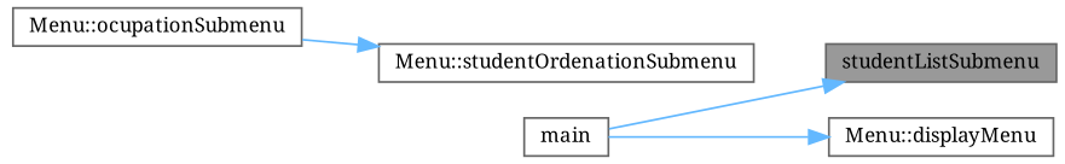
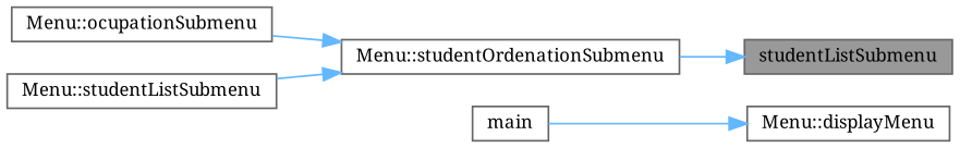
  digraph {
    fontname="Noto Serif"
    rankdir=RL
    node [color=grey40 fillcolor=white fontname="Noto Serif" fontsize=10 shape=box style=filled]
    edge [color=steelblue1 dir=back fontname="Noto Serif" fontsize=10 labelfontname=Helvetica labelfontsize=10 style=solid]
    n1 [color=gray40 fillcolor=grey60 fontcolor=black height=0.2 label=studentListSubmenu width=0.4]
    n2 [height=0.2 label="Menu::studentOrdenationSubmenu" width=0.4]
    n3 [height=0.2 label="Menu::ocupationSubmenu" width=0.4]
+   n4 [height=0.2 label="Menu::studentListSubmenu" width=0.4]
    n5 [height=0.2 label="Menu::displayMenu" width=0.4]
    n6 [height=0.2 label=main width=0.4]
-   n1 -> n6
+   n1 -> n2
    n2 -> n3
+   n2 -> n4
    n5 -> n6
  }
